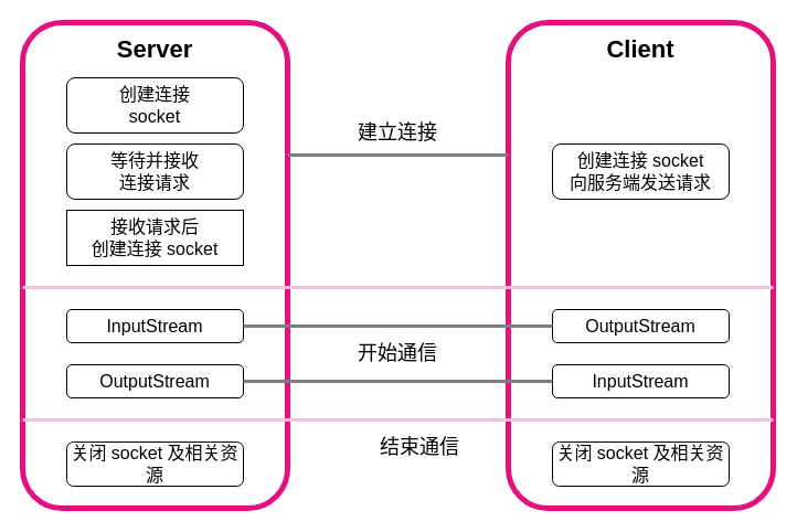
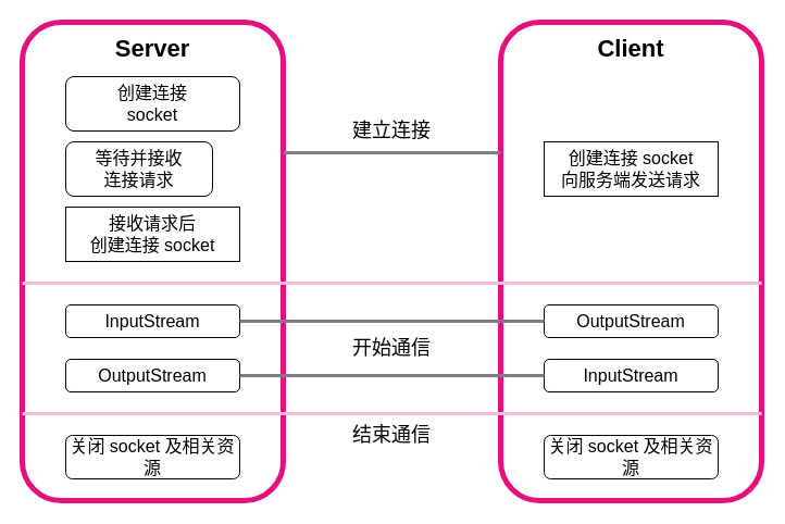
  <mxCell id="0" />
  <mxCell id="1" parent="0" />
  <mxCell id="2" value="" style="rounded=1;whiteSpace=wrap;html=1;strokeWidth=5;fillColor=none;strokeColor=#E3107D;" vertex="1" parent="1"><mxGeometry x="20" y="20" width="240" height="440" as="geometry" /></mxCell>
  <mxCell id="3" value="" style="rounded=1;whiteSpace=wrap;html=1;strokeWidth=5;fillColor=none;strokeColor=#E3107D;" vertex="1" parent="1"><mxGeometry x="460" y="20" width="240" height="440" as="geometry" /></mxCell>
  <mxCell id="4" value="" style="endArrow=none;html=1;rounded=0;strokeWidth=3;strokeColor=#F8BEDC;" edge="1" parent="1"><mxGeometry width="50" height="50" relative="1" as="geometry"><mxPoint x="20" y="380" as="sourcePoint" /><mxPoint x="700" y="380" as="targetPoint" /></mxGeometry></mxCell>
  <mxCell id="5" value="" style="endArrow=none;html=1;rounded=0;strokeWidth=3;strokeColor=#F8BEDC;" edge="1" parent="1"><mxGeometry width="50" height="50" relative="1" as="geometry"><mxPoint x="20" y="260" as="sourcePoint" /><mxPoint x="700" y="260" as="targetPoint" /></mxGeometry></mxCell>
  <mxCell id="6" value="Server" style="text;html=1;strokeColor=none;fillColor=none;align=center;verticalAlign=middle;whiteSpace=wrap;rounded=0;strokeWidth=5;fontSize=22;fontStyle=1" vertex="1" parent="1"><mxGeometry x="110" y="30" width="60" height="30" as="geometry" /></mxCell>
  <mxCell id="7" value="&lt;div&gt;Client&lt;/div&gt;" style="text;html=1;strokeColor=none;fillColor=none;align=center;verticalAlign=middle;whiteSpace=wrap;rounded=0;strokeWidth=5;fontSize=22;fontStyle=1" vertex="1" parent="1"><mxGeometry x="550" y="30" width="60" height="30" as="geometry" /></mxCell>
  <mxCell id="8" value="" style="endArrow=none;html=1;rounded=0;strokeColor=#7E7E7E;strokeWidth=3;fontSize=22;" edge="1" parent="1"><mxGeometry width="50" height="50" relative="1" as="geometry"><mxPoint x="260" y="140" as="sourcePoint" /><mxPoint x="460" y="140" as="targetPoint" /></mxGeometry></mxCell>
- <mxCell id="9" value="结束通信" style="text;html=1;strokeColor=none;fillColor=none;align=center;verticalAlign=middle;whiteSpace=wrap;rounded=0;strokeWidth=5;fontSize=18;fontStyle=0" vertex="1" parent="1"><mxGeometry x="340" y="390" width="80" height="30" as="geometry" /></mxCell>
+ <mxCell id="9" value="结束通信" style="text;html=1;strokeColor=none;fillColor=none;align=center;verticalAlign=middle;whiteSpace=wrap;rounded=0;strokeWidth=5;fontSize=18;fontStyle=0" vertex="1" parent="1"><mxGeometry x="320" y="385" width="80" height="30" as="geometry" /></mxCell>
  <mxCell id="10" value="建立连接" style="text;html=1;strokeColor=none;fillColor=none;align=center;verticalAlign=middle;whiteSpace=wrap;rounded=0;strokeWidth=5;fontSize=18;fontStyle=0" vertex="1" parent="1"><mxGeometry x="320" y="105" width="80" height="30" as="geometry" /></mxCell>
  <mxCell id="11" value="&lt;div style=&quot;font-size: 16px;&quot;&gt;创建连接&lt;/div&gt;&lt;div style=&quot;font-size: 16px;&quot;&gt;socket&lt;br style=&quot;font-size: 16px;&quot;&gt;&lt;/div&gt;" style="rounded=1;whiteSpace=wrap;html=1;strokeWidth=1;fontSize=16;fontStyle=0" vertex="1" parent="1"><mxGeometry x="60" y="70" width="160" height="50" as="geometry" /></mxCell>
- <mxCell id="12" value="&lt;div style=&quot;font-size: 16px;&quot;&gt;等待并接收&lt;/div&gt;&lt;div style=&quot;font-size: 16px;&quot;&gt;连接请求&lt;br style=&quot;font-size: 16px;&quot;&gt;&lt;/div&gt;" style="rounded=1;whiteSpace=wrap;html=1;strokeWidth=1;fontSize=16;" vertex="1" parent="1"><mxGeometry x="60" y="130" width="160" height="50" as="geometry" /></mxCell>
+ <mxCell id="12" value="&lt;div style=&quot;font-size: 16px;&quot;&gt;等待并接收&lt;/div&gt;&lt;div style=&quot;font-size: 16px;&quot;&gt;连接请求&lt;br style=&quot;font-size: 16px;&quot;&gt;&lt;/div&gt;" style="rounded=1;whiteSpace=wrap;html=1;strokeWidth=1;fontSize=16;" vertex="1" parent="1"><mxGeometry x="60" y="130" width="135" height="50" as="geometry" /></mxCell>
  <mxCell id="13" value="&lt;div style=&quot;font-size: 16px;&quot;&gt;接收请求后&lt;/div&gt;&lt;div style=&quot;font-size: 16px;&quot;&gt;创建连接 socket&lt;br style=&quot;font-size: 16px;&quot;&gt;&lt;/div&gt;" style="whiteSpace=wrap;html=1;strokeWidth=1;fontSize=16;rounded=0;" vertex="1" parent="1"><mxGeometry x="60" y="190" width="160" height="50" as="geometry" /></mxCell>
  <mxCell id="14" value="&lt;div style=&quot;font-size: 16px;&quot;&gt;InputStream&lt;/div&gt;" style="rounded=1;whiteSpace=wrap;html=1;strokeWidth=1;fontSize=16;" vertex="1" parent="1"><mxGeometry x="60" y="280" width="160" height="30" as="geometry" /></mxCell>
  <mxCell id="15" value="&lt;div style=&quot;font-size: 16px;&quot;&gt;OutputStream&lt;/div&gt;" style="rounded=1;whiteSpace=wrap;html=1;strokeWidth=1;fontSize=16;" vertex="1" parent="1"><mxGeometry x="60" y="330" width="160" height="30" as="geometry" /></mxCell>
  <mxCell id="16" value="&lt;div style=&quot;font-size: 16px;&quot;&gt;InputStream&lt;/div&gt;" style="rounded=1;whiteSpace=wrap;html=1;strokeWidth=1;fontSize=16;" vertex="1" parent="1"><mxGeometry x="500" y="330" width="160" height="30" as="geometry" /></mxCell>
  <mxCell id="17" value="&lt;div style=&quot;font-size: 16px;&quot;&gt;OutputStream&lt;/div&gt;" style="rounded=1;whiteSpace=wrap;html=1;strokeWidth=1;fontSize=16;" vertex="1" parent="1"><mxGeometry x="500" y="280" width="160" height="30" as="geometry" /></mxCell>
- <mxCell id="18" value="&lt;div style=&quot;font-size: 16px;&quot;&gt;创建连接 socket&lt;/div&gt;&lt;div style=&quot;font-size: 16px;&quot;&gt;向服务端发送请求&lt;/div&gt;" style="rounded=1;whiteSpace=wrap;html=1;strokeWidth=1;fontSize=16;" vertex="1" parent="1"><mxGeometry x="500" y="130" width="160" height="50" as="geometry" /></mxCell>
+ <mxCell id="18" value="&lt;div style=&quot;font-size: 16px;&quot;&gt;创建连接 socket&lt;/div&gt;&lt;div style=&quot;font-size: 16px;&quot;&gt;向服务端发送请求&lt;/div&gt;" style="whiteSpace=wrap;html=1;strokeWidth=1;fontSize=16;rounded=0;" vertex="1" parent="1"><mxGeometry x="500" y="130" width="160" height="50" as="geometry" /></mxCell>
  <mxCell id="19" value="关闭 socket 及相关资源" style="rounded=1;whiteSpace=wrap;html=1;strokeWidth=1;fontSize=16;" vertex="1" parent="1"><mxGeometry x="60" y="400" width="160" height="40" as="geometry" /></mxCell>
  <mxCell id="20" value="关闭 socket 及相关资源" style="rounded=1;whiteSpace=wrap;html=1;strokeWidth=1;fontSize=16;" vertex="1" parent="1"><mxGeometry x="500" y="400" width="160" height="40" as="geometry" /></mxCell>
  <mxCell id="21" value="" style="endArrow=none;html=1;rounded=0;strokeColor=#7E7E7E;strokeWidth=3;fontSize=22;" edge="1" parent="1"><mxGeometry width="50" height="50" relative="1" as="geometry"><mxPoint x="220" y="295" as="sourcePoint" /><mxPoint x="500" y="295" as="targetPoint" /></mxGeometry></mxCell>
  <mxCell id="22" value="" style="endArrow=none;html=1;rounded=0;strokeColor=#7E7E7E;strokeWidth=3;fontSize=22;" edge="1" parent="1"><mxGeometry width="50" height="50" relative="1" as="geometry"><mxPoint x="220" y="345" as="sourcePoint" /><mxPoint x="500" y="345" as="targetPoint" /></mxGeometry></mxCell>
  <mxCell id="23" value="开始通信" style="text;html=1;strokeColor=none;fillColor=none;align=center;verticalAlign=middle;whiteSpace=wrap;rounded=0;strokeWidth=5;fontSize=18;fontStyle=0" vertex="1" parent="1"><mxGeometry x="320" y="305" width="80" height="30" as="geometry" /></mxCell>
